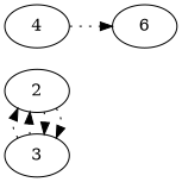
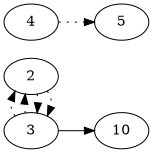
  digraph {
    rankdir=LR
    edge [constraint=false style=dotted]
    2
    3
+   10
    4
-   6
+   6 [label=5]
    2 -> 3
    2 -> 3
    3 -> 2
    3 -> 2
+   3 -> 10 [constraint="" style=""]
    4 -> 6 [constraint=""]
  }
